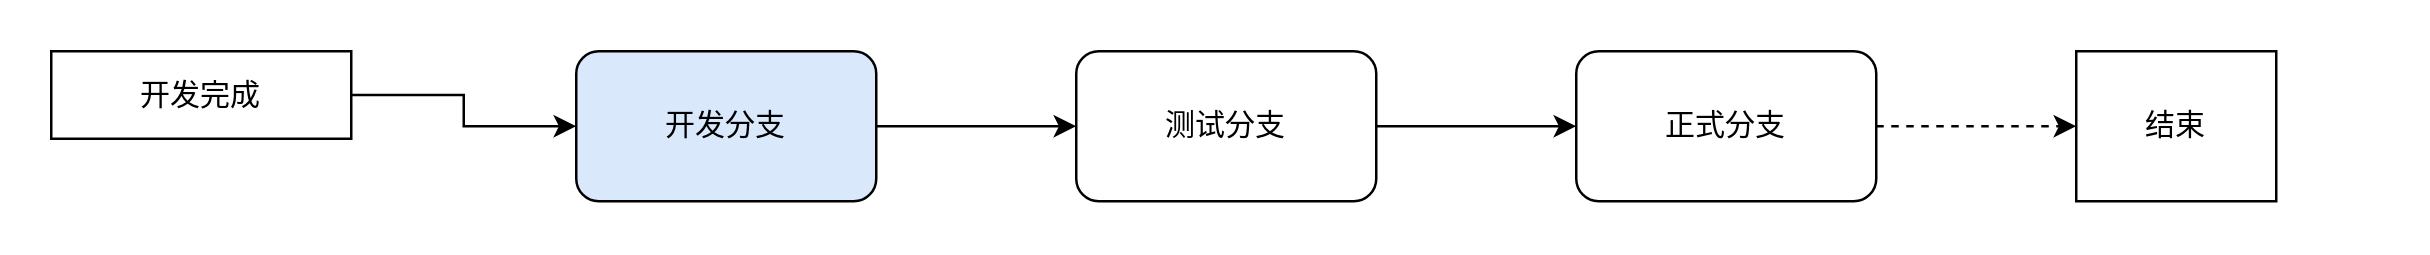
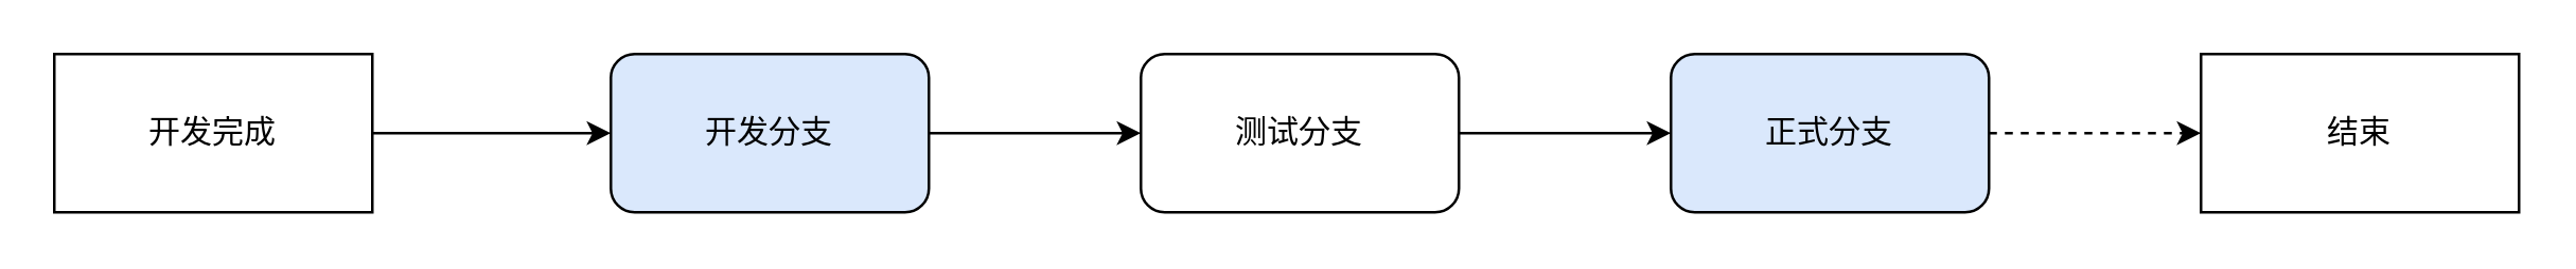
  <mxCell id="0" />
  <mxCell id="1" parent="0" />
  <mxCell id="2" value="" style="edgeStyle=orthogonalEdgeStyle;rounded=0;orthogonalLoop=1;jettySize=auto;html=1;" edge="1" parent="1" source="3" target="5"><mxGeometry relative="1" as="geometry" /></mxCell>
- <mxCell id="3" value="开发完成" style="rounded=0;whiteSpace=wrap;html=1;" vertex="1" parent="1"><mxGeometry x="20" y="20" width="120" height="35" as="geometry" /></mxCell>
+ <mxCell id="3" value="开发完成" style="rounded=0;whiteSpace=wrap;html=1;" vertex="1" parent="1"><mxGeometry x="20" y="20" width="120" height="60" as="geometry" /></mxCell>
  <mxCell id="4" value="" style="edgeStyle=orthogonalEdgeStyle;rounded=0;orthogonalLoop=1;jettySize=auto;html=1;" edge="1" parent="1" source="5" target="7"><mxGeometry relative="1" as="geometry" /></mxCell>
  <mxCell id="5" value="开发分支" style="rounded=1;whiteSpace=wrap;html=1;fillColor=#dae8fc;" vertex="1" parent="1"><mxGeometry x="230" y="20" width="120" height="60" as="geometry" /></mxCell>
  <mxCell id="6" value="" style="edgeStyle=orthogonalEdgeStyle;rounded=0;orthogonalLoop=1;jettySize=auto;html=1;" edge="1" parent="1" source="7" target="9"><mxGeometry relative="1" as="geometry" /></mxCell>
  <mxCell id="7" value="测试分支" style="whiteSpace=wrap;html=1;rounded=1;" vertex="1" parent="1"><mxGeometry x="430" y="20" width="120" height="60" as="geometry" /></mxCell>
  <mxCell id="8" value="" style="edgeStyle=orthogonalEdgeStyle;rounded=0;orthogonalLoop=1;jettySize=auto;html=1;dashed=1;" edge="1" parent="1" source="9" target="10"><mxGeometry relative="1" as="geometry" /></mxCell>
- <mxCell id="9" value="正式分支" style="whiteSpace=wrap;html=1;rounded=1;" vertex="1" parent="1"><mxGeometry x="630" y="20" width="120" height="60" as="geometry" /></mxCell>
- <mxCell id="10" value="结束" style="rounded=0;whiteSpace=wrap;html=1;" vertex="1" parent="1"><mxGeometry x="830" y="20" width="80" height="60" as="geometry" /></mxCell>
+ <mxCell id="9" value="正式分支" style="whiteSpace=wrap;html=1;rounded=1;fillColor=#dae8fc;" vertex="1" parent="1"><mxGeometry x="630" y="20" width="120" height="60" as="geometry" /></mxCell>
+ <mxCell id="10" value="结束" style="rounded=0;whiteSpace=wrap;html=1;" vertex="1" parent="1"><mxGeometry x="830" y="20" width="120" height="60" as="geometry" /></mxCell>
